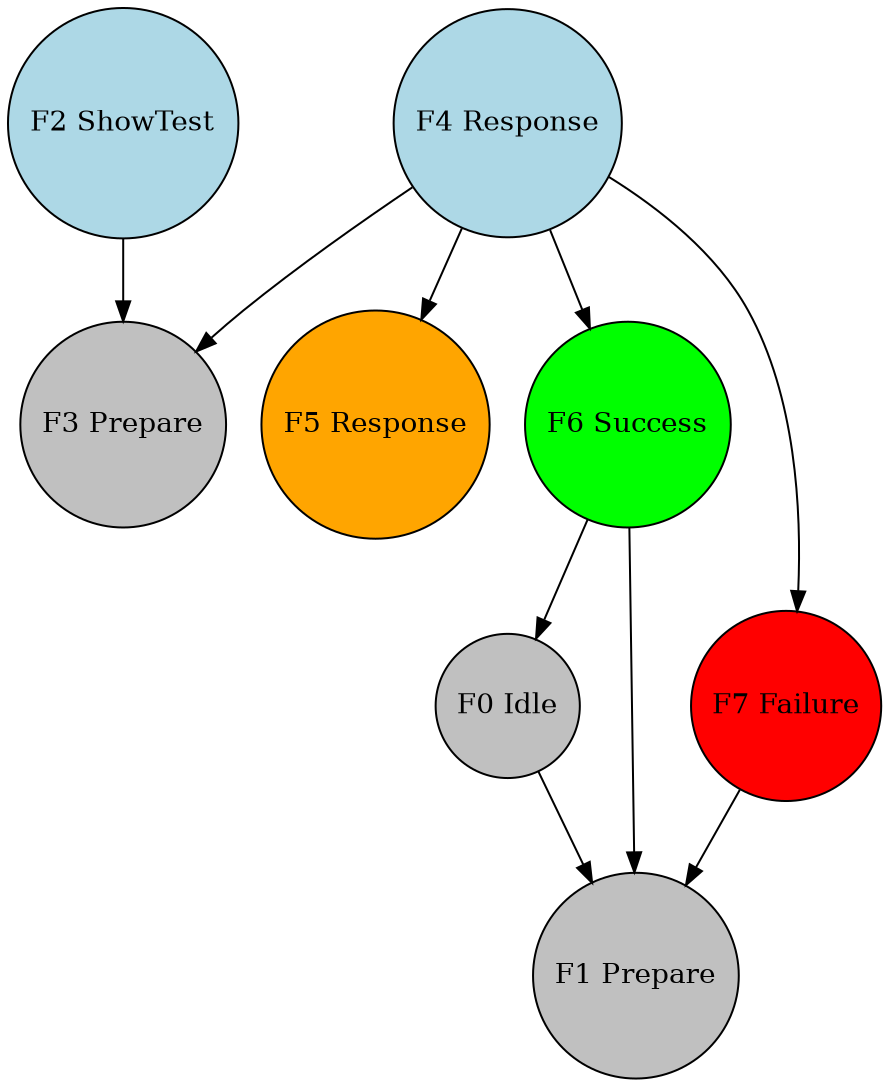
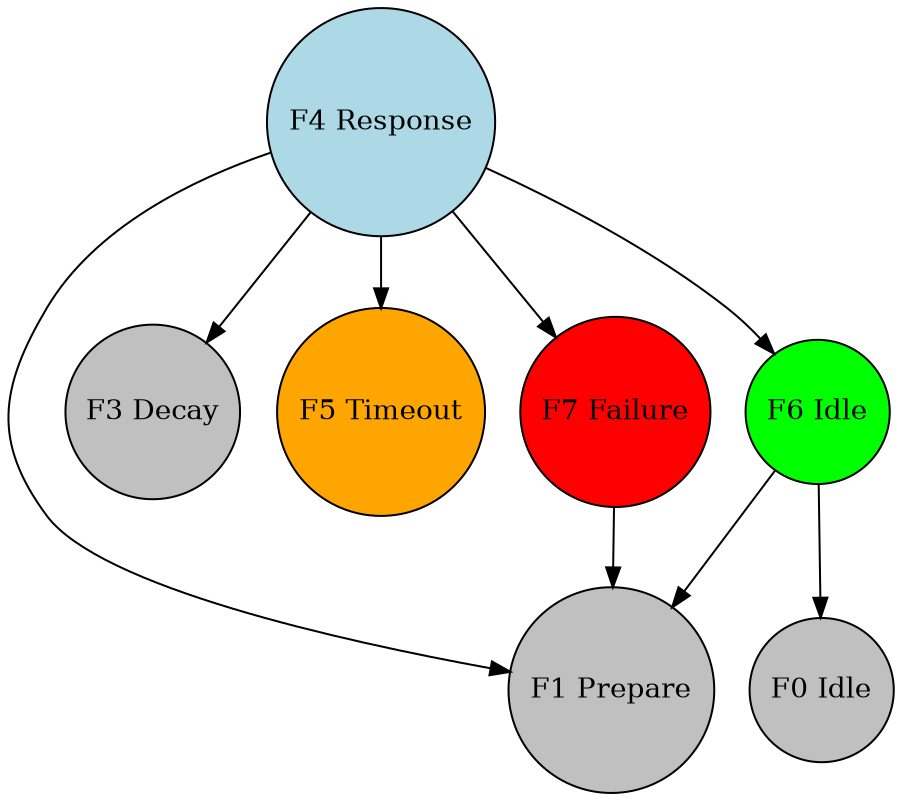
  digraph {
    node [fillcolor=grey shape=circle style=filled]
    n1 [label="F0 Idle" width=1]
    n2 [label="F1 Prepare" width=1]
-   n3 [fillcolor=lightblue label="F2 ShowTest" width=1]
-   n4 [label="F3 Prepare" width=1]
+   n4 [label="F3 Decay" width=1]
    n5 [fillcolor=lightblue label="F4 Response" width=1]
-   n6 [fillcolor=orange label="F5 Response" width=1]
-   n7 [fillcolor=green label="F6 Success" width=1]
+   n6 [fillcolor=orange label="F5 Timeout" width=1]
+   n7 [fillcolor=green label="F6 Idle" width=1]
    n8 [fillcolor=red label="F7 Failure" width=1]
-   n1 -> n2
-   n3 -> n4
+   n5 -> n2
    n5 -> n4
    n5 -> n6
    n5 -> n7
    n5 -> n8
    n7 -> n1
    n7 -> n2
    n8 -> n2
  }
